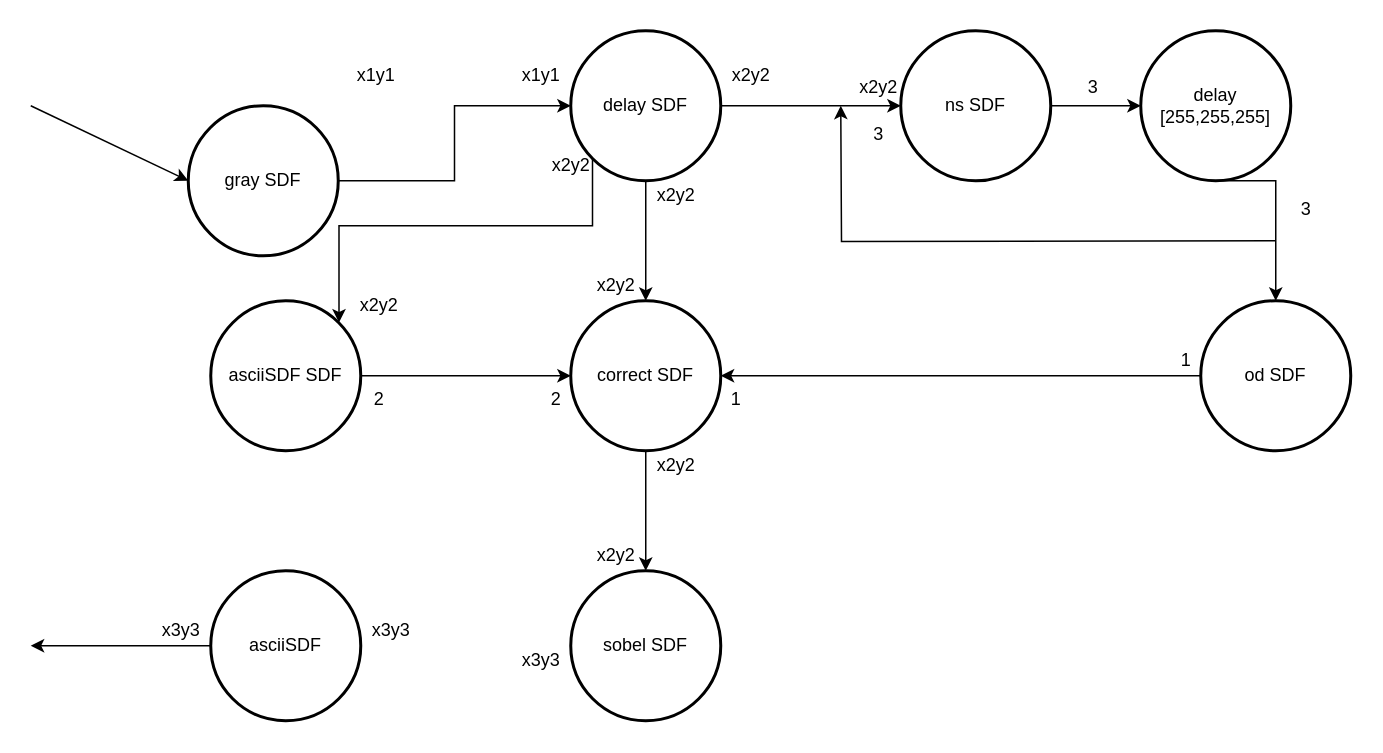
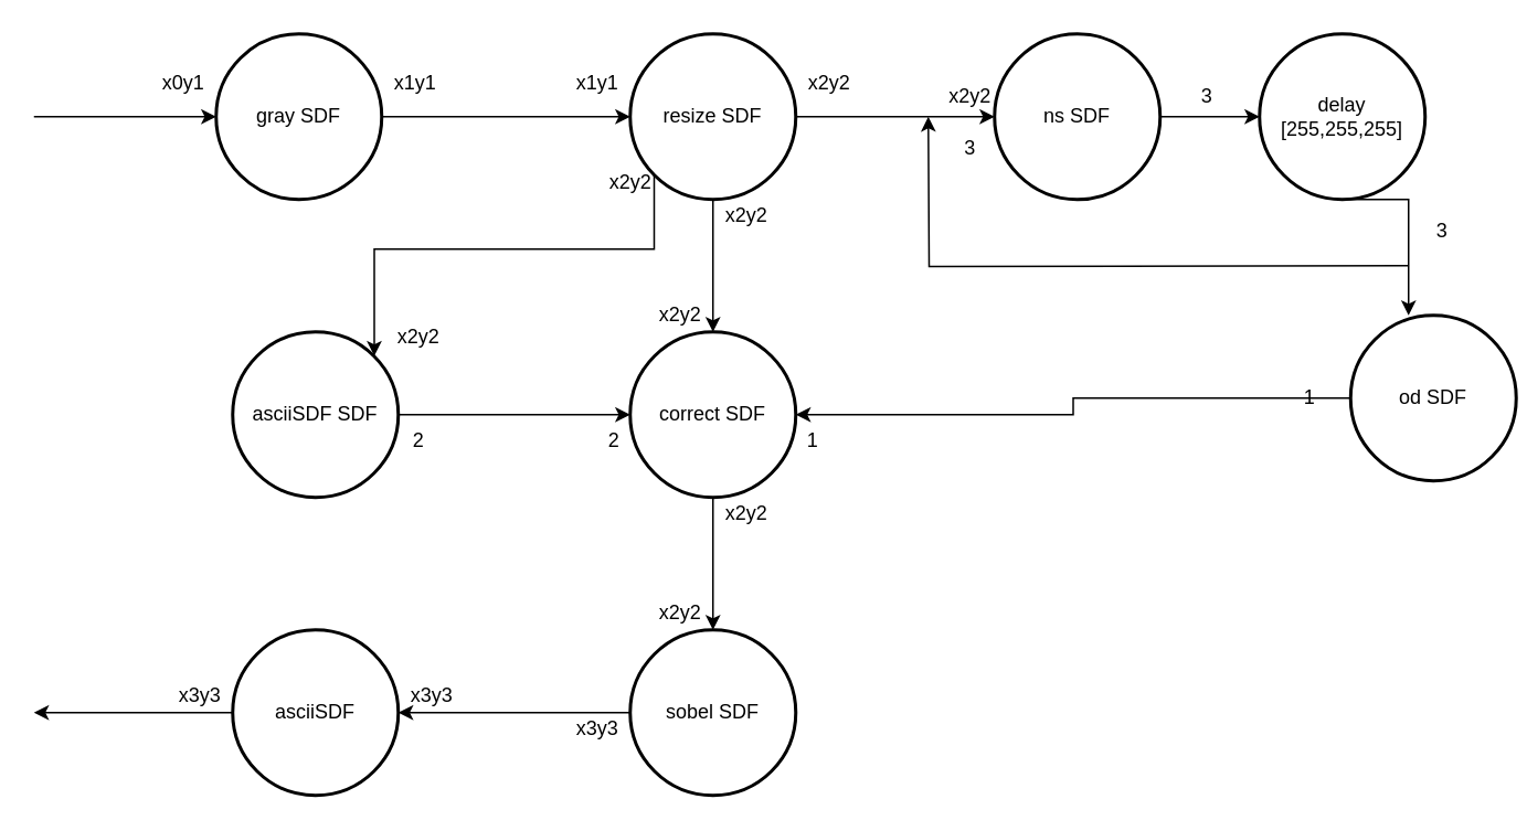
  <mxCell id="0" />
  <mxCell id="1" parent="0" />
  <mxCell id="2" value="" style="edgeStyle=orthogonalEdgeStyle;rounded=0;orthogonalLoop=1;jettySize=auto;html=1;entryX=0;entryY=0.5;entryDx=0;entryDy=0;entryPerimeter=0;" edge="1" parent="1" source="3" target="7"><mxGeometry relative="1" as="geometry"><mxPoint x="310" y="70" as="targetPoint" /></mxGeometry></mxCell>
- <mxCell id="3" value="gray SDF" style="strokeWidth=2;html=1;shape=mxgraph.flowchart.start_2;whiteSpace=wrap;" vertex="1" parent="1"><mxGeometry x="125" y="70" width="100" height="100" as="geometry" /></mxCell>
+ <mxCell id="3" value="gray SDF" style="strokeWidth=2;html=1;shape=mxgraph.flowchart.start_2;whiteSpace=wrap;" vertex="1" parent="1"><mxGeometry x="130" y="20" width="100" height="100" as="geometry" /></mxCell>
  <mxCell id="4" style="edgeStyle=orthogonalEdgeStyle;rounded=0;orthogonalLoop=1;jettySize=auto;html=1;exitX=0.5;exitY=1;exitDx=0;exitDy=0;exitPerimeter=0;entryX=0.5;entryY=0;entryDx=0;entryDy=0;entryPerimeter=0;" edge="1" parent="1" source="7" target="9"><mxGeometry relative="1" as="geometry" /></mxCell>
  <mxCell id="5" style="edgeStyle=orthogonalEdgeStyle;rounded=0;orthogonalLoop=1;jettySize=auto;html=1;exitX=1;exitY=0.5;exitDx=0;exitDy=0;exitPerimeter=0;" edge="1" parent="1" source="7" target="16"><mxGeometry relative="1" as="geometry" /></mxCell>
  <mxCell id="6" style="edgeStyle=orthogonalEdgeStyle;rounded=0;orthogonalLoop=1;jettySize=auto;html=1;exitX=0.145;exitY=0.855;exitDx=0;exitDy=0;exitPerimeter=0;entryX=0.855;entryY=0.145;entryDx=0;entryDy=0;entryPerimeter=0;" edge="1" parent="1" source="7" target="22"><mxGeometry relative="1" as="geometry"><Array as="points"><mxPoint x="395" y="150" /><mxPoint x="226" y="150" /></Array></mxGeometry></mxCell>
- <mxCell id="7" value="delay SDF" style="strokeWidth=2;html=1;shape=mxgraph.flowchart.start_2;whiteSpace=wrap;" vertex="1" parent="1"><mxGeometry x="380" y="20" width="100" height="100" as="geometry" /></mxCell>
+ <mxCell id="7" value="resize SDF" style="strokeWidth=2;html=1;shape=mxgraph.flowchart.start_2;whiteSpace=wrap;" vertex="1" parent="1"><mxGeometry x="380" y="20" width="100" height="100" as="geometry" /></mxCell>
  <mxCell id="8" style="edgeStyle=orthogonalEdgeStyle;rounded=0;orthogonalLoop=1;jettySize=auto;html=1;exitX=0.5;exitY=1;exitDx=0;exitDy=0;exitPerimeter=0;entryX=0.5;entryY=0;entryDx=0;entryDy=0;entryPerimeter=0;" edge="1" parent="1" source="9" target="11"><mxGeometry relative="1" as="geometry" /></mxCell>
  <mxCell id="9" value="correct SDF" style="strokeWidth=2;html=1;shape=mxgraph.flowchart.start_2;whiteSpace=wrap;" vertex="1" parent="1"><mxGeometry x="380" y="200" width="100" height="100" as="geometry" /></mxCell>
+ <mxCell id="10" style="edgeStyle=orthogonalEdgeStyle;rounded=0;orthogonalLoop=1;jettySize=auto;html=1;exitX=0;exitY=0.5;exitDx=0;exitDy=0;exitPerimeter=0;entryX=1;entryY=0.5;entryDx=0;entryDy=0;entryPerimeter=0;" edge="1" parent="1" source="11" target="13"><mxGeometry relative="1" as="geometry" /></mxCell>
  <mxCell id="11" value="sobel SDF" style="strokeWidth=2;html=1;shape=mxgraph.flowchart.start_2;whiteSpace=wrap;" vertex="1" parent="1"><mxGeometry x="380" y="380" width="100" height="100" as="geometry" /></mxCell>
  <mxCell id="12" style="edgeStyle=orthogonalEdgeStyle;rounded=0;orthogonalLoop=1;jettySize=auto;html=1;exitX=0;exitY=0.5;exitDx=0;exitDy=0;exitPerimeter=0;entryX=1;entryY=0.5;entryDx=0;entryDy=0;entryPerimeter=0;" edge="1" parent="1" source="13"><mxGeometry relative="1" as="geometry"><mxPoint x="20" y="430" as="targetPoint" /></mxGeometry></mxCell>
  <mxCell id="13" value="asciiSDF" style="strokeWidth=2;html=1;shape=mxgraph.flowchart.start_2;whiteSpace=wrap;" vertex="1" parent="1"><mxGeometry x="140" y="380" width="100" height="100" as="geometry" /></mxCell>
  <mxCell id="14" value="" style="endArrow=classic;html=1;entryX=0;entryY=0.5;entryDx=0;entryDy=0;entryPerimeter=0;" edge="1" parent="1" target="3"><mxGeometry width="50" height="50" relative="1" as="geometry"><mxPoint x="20" y="70" as="sourcePoint" /><mxPoint x="-30" y="500" as="targetPoint" /></mxGeometry></mxCell>
  <mxCell id="15" style="edgeStyle=orthogonalEdgeStyle;rounded=0;orthogonalLoop=1;jettySize=auto;html=1;exitX=1;exitY=0.5;exitDx=0;exitDy=0;exitPerimeter=0;entryX=0;entryY=0.5;entryDx=0;entryDy=0;entryPerimeter=0;" edge="1" parent="1" source="16" target="18"><mxGeometry relative="1" as="geometry" /></mxCell>
  <mxCell id="16" value="ns SDF" style="strokeWidth=2;html=1;shape=mxgraph.flowchart.start_2;whiteSpace=wrap;" vertex="1" parent="1"><mxGeometry x="600" y="20" width="100" height="100" as="geometry" /></mxCell>
  <mxCell id="17" style="edgeStyle=orthogonalEdgeStyle;rounded=0;orthogonalLoop=1;jettySize=auto;html=1;exitX=0.5;exitY=1;exitDx=0;exitDy=0;exitPerimeter=0;" edge="1" parent="1" source="18" target="20"><mxGeometry relative="1" as="geometry"><Array as="points"><mxPoint x="850" y="180" /><mxPoint x="850" y="180" /></Array></mxGeometry></mxCell>
  <mxCell id="18" value="delay&lt;br&gt;[255,255,255]" style="strokeWidth=2;html=1;shape=mxgraph.flowchart.start_2;whiteSpace=wrap;" vertex="1" parent="1"><mxGeometry x="760" y="20" width="100" height="100" as="geometry" /></mxCell>
  <mxCell id="19" style="edgeStyle=orthogonalEdgeStyle;rounded=0;orthogonalLoop=1;jettySize=auto;html=1;exitX=0;exitY=0.5;exitDx=0;exitDy=0;exitPerimeter=0;" edge="1" parent="1" source="20" target="9"><mxGeometry relative="1" as="geometry" /></mxCell>
- <mxCell id="20" value="od SDF" style="strokeWidth=2;html=1;shape=mxgraph.flowchart.start_2;whiteSpace=wrap;" vertex="1" parent="1"><mxGeometry x="800" y="200" width="100" height="100" as="geometry" /></mxCell>
+ <mxCell id="20" value="od SDF" style="strokeWidth=2;html=1;shape=mxgraph.flowchart.start_2;whiteSpace=wrap;" vertex="1" parent="1"><mxGeometry x="815" y="190" width="100" height="100" as="geometry" /></mxCell>
  <mxCell id="21" style="edgeStyle=orthogonalEdgeStyle;rounded=0;orthogonalLoop=1;jettySize=auto;html=1;exitX=1;exitY=0.5;exitDx=0;exitDy=0;exitPerimeter=0;entryX=0;entryY=0.5;entryDx=0;entryDy=0;entryPerimeter=0;" edge="1" parent="1" source="22" target="9"><mxGeometry relative="1" as="geometry" /></mxCell>
  <mxCell id="22" value="asciiSDF SDF" style="strokeWidth=2;html=1;shape=mxgraph.flowchart.start_2;whiteSpace=wrap;" vertex="1" parent="1"><mxGeometry x="140" y="200" width="100" height="100" as="geometry" /></mxCell>
  <mxCell id="23" style="edgeStyle=orthogonalEdgeStyle;rounded=0;orthogonalLoop=1;jettySize=auto;html=1;" edge="1" parent="1"><mxGeometry relative="1" as="geometry"><mxPoint x="850" y="160" as="sourcePoint" /><mxPoint x="560" y="70" as="targetPoint" /></mxGeometry></mxCell>
+ <mxCell id="24" value="x0y1" style="text;html=1;align=center;verticalAlign=middle;resizable=0;points=[];autosize=1;" vertex="1" parent="1"><mxGeometry x="90" y="40" width="40" height="20" as="geometry" /></mxCell>
  <mxCell id="25" value="x1y1" style="text;html=1;align=center;verticalAlign=middle;resizable=0;points=[];autosize=1;" vertex="1" parent="1"><mxGeometry x="230" y="40" width="40" height="20" as="geometry" /></mxCell>
  <mxCell id="26" value="x1y1" style="text;html=1;align=center;verticalAlign=middle;resizable=0;points=[];autosize=1;" vertex="1" parent="1"><mxGeometry x="340" y="40" width="40" height="20" as="geometry" /></mxCell>
  <mxCell id="27" value="x2y2" style="text;html=1;align=center;verticalAlign=middle;resizable=0;points=[];autosize=1;" vertex="1" parent="1"><mxGeometry x="480" y="40" width="40" height="20" as="geometry" /></mxCell>
  <mxCell id="28" value="x2y2" style="text;html=1;align=center;verticalAlign=middle;resizable=0;points=[];autosize=1;" vertex="1" parent="1"><mxGeometry x="430" y="120" width="40" height="20" as="geometry" /></mxCell>
  <mxCell id="29" value="x2y2" style="text;html=1;align=center;verticalAlign=middle;resizable=0;points=[];autosize=1;" vertex="1" parent="1"><mxGeometry x="390" y="180" width="40" height="20" as="geometry" /></mxCell>
  <mxCell id="30" value="x2y2" style="text;html=1;align=center;verticalAlign=middle;resizable=0;points=[];autosize=1;" vertex="1" parent="1"><mxGeometry x="360" y="100" width="40" height="20" as="geometry" /></mxCell>
  <mxCell id="31" value="x2y2" style="text;html=1;align=center;verticalAlign=middle;resizable=0;points=[];autosize=1;" vertex="1" parent="1"><mxGeometry x="232" y="193" width="40" height="20" as="geometry" /></mxCell>
  <mxCell id="32" value="2" style="text;html=1;align=center;verticalAlign=middle;resizable=0;points=[];autosize=1;" vertex="1" parent="1"><mxGeometry x="242" y="256" width="20" height="20" as="geometry" /></mxCell>
  <mxCell id="33" value="2" style="text;html=1;align=center;verticalAlign=middle;resizable=0;points=[];autosize=1;" vertex="1" parent="1"><mxGeometry x="360" y="256" width="20" height="20" as="geometry" /></mxCell>
  <mxCell id="34" value="1" style="text;html=1;align=center;verticalAlign=middle;resizable=0;points=[];autosize=1;" vertex="1" parent="1"><mxGeometry x="480" y="256" width="20" height="20" as="geometry" /></mxCell>
  <mxCell id="35" value="3" style="text;html=1;align=center;verticalAlign=middle;resizable=0;points=[];autosize=1;" vertex="1" parent="1"><mxGeometry x="718" y="48" width="20" height="20" as="geometry" /></mxCell>
  <mxCell id="36" value="3" style="text;html=1;align=center;verticalAlign=middle;resizable=0;points=[];autosize=1;" vertex="1" parent="1"><mxGeometry x="860" y="129" width="20" height="20" as="geometry" /></mxCell>
  <mxCell id="37" value="1" style="text;html=1;align=center;verticalAlign=middle;resizable=0;points=[];autosize=1;" vertex="1" parent="1"><mxGeometry x="780" y="230" width="20" height="20" as="geometry" /></mxCell>
  <mxCell id="38" value="3" style="text;html=1;align=center;verticalAlign=middle;resizable=0;points=[];autosize=1;" vertex="1" parent="1"><mxGeometry x="575" y="79" width="20" height="20" as="geometry" /></mxCell>
  <mxCell id="39" value="x2y2" style="text;html=1;align=center;verticalAlign=middle;resizable=0;points=[];autosize=1;" vertex="1" parent="1"><mxGeometry x="565" y="48" width="40" height="20" as="geometry" /></mxCell>
  <mxCell id="40" value="x2y2" style="text;html=1;align=center;verticalAlign=middle;resizable=0;points=[];autosize=1;" vertex="1" parent="1"><mxGeometry x="430" y="300" width="40" height="20" as="geometry" /></mxCell>
  <mxCell id="41" value="x2y2" style="text;html=1;align=center;verticalAlign=middle;resizable=0;points=[];autosize=1;" vertex="1" parent="1"><mxGeometry x="390" y="360" width="40" height="20" as="geometry" /></mxCell>
  <mxCell id="42" value="x3y3" style="text;html=1;align=center;verticalAlign=middle;resizable=0;points=[];autosize=1;" vertex="1" parent="1"><mxGeometry x="340" y="430" width="40" height="20" as="geometry" /></mxCell>
  <mxCell id="43" value="x3y3" style="text;html=1;align=center;verticalAlign=middle;resizable=0;points=[];autosize=1;" vertex="1" parent="1"><mxGeometry x="240" y="410" width="40" height="20" as="geometry" /></mxCell>
  <mxCell id="44" value="x3y3" style="text;html=1;align=center;verticalAlign=middle;resizable=0;points=[];autosize=1;" vertex="1" parent="1"><mxGeometry x="100" y="410" width="40" height="20" as="geometry" /></mxCell>
